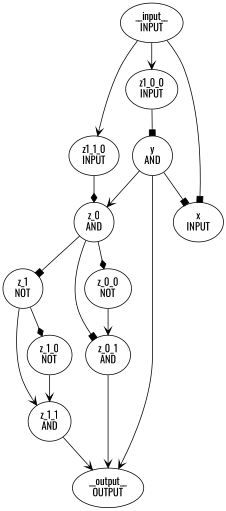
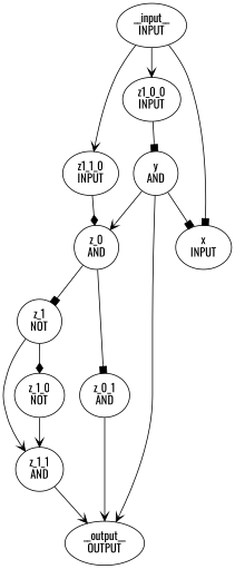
  digraph {
    fontname=Oswald
    node [fontname=Oswald]
    edge [arrowhead=vee fontname=Oswald]
    "z_1_1\nAND"
    "__output__\nOUTPUT"
    "z_1\nNOT"
    "z_1_0\nNOT"
    "z_0_1\nAND"
    "z_0\nAND"
-   "z_0_0\nNOT"
    "__input__\nINPUT"
    "z1_1_0\nINPUT"
    "z1_0_0\nINPUT"
    "x\nINPUT"
    "y\nAND"
    "z_1_1\nAND" -> "__output__\nOUTPUT"
    "z_1\nNOT" -> "z_1_1\nAND"
    "z_1\nNOT" -> "z_1_0\nNOT" [arrowhead=diamond]
    "z_1_0\nNOT" -> "z_1_1\nAND"
    "z_0_1\nAND" -> "__output__\nOUTPUT"
    "z_0\nAND" -> "z_1\nNOT" [arrowhead=box]
    "z_0\nAND" -> "z_0_1\nAND" [arrowhead=box]
-   "z_0\nAND" -> "z_0_0\nNOT" [arrowhead=diamond]
-   "z_0_0\nNOT" -> "z_0_1\nAND"
    "__input__\nINPUT" -> "z1_1_0\nINPUT"
    "__input__\nINPUT" -> "z1_0_0\nINPUT"
    "__input__\nINPUT" -> "x\nINPUT" [arrowhead=box]
    "z1_1_0\nINPUT" -> "z_0\nAND" [arrowhead=diamond]
    "z1_0_0\nINPUT" -> "y\nAND" [arrowhead=box]
    "y\nAND" -> "__output__\nOUTPUT"
    "y\nAND" -> "z_0\nAND"
    "y\nAND" -> "x\nINPUT" [arrowhead=box]
  }
